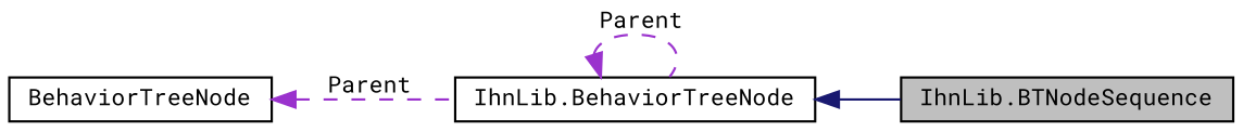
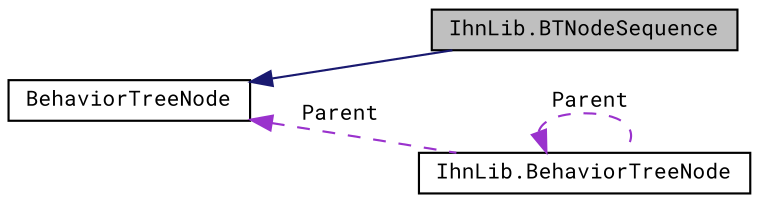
  digraph {
    fontname="Roboto Mono"
    rankdir=LR
    node [color=black fillcolor=white fontname="Roboto Mono" fontsize=10 shape=record style=filled]
    edge [color=darkorchid3 dir=back fontname="Roboto Mono" fontsize=10 labelfontname=Helvetica labelfontsize=10 style=dashed]
    n1 [fillcolor=grey75 fontcolor=black height=0.2 label="IhnLib.BTNodeSequence" width=0.4]
    n2 [height=0.2 label=BehaviorTreeNode width=0.4]
    n3 [height=0.2 label="IhnLib.BehaviorTreeNode" width=0.4]
-   n3 -> n1 [color=midnightblue style=solid]
+   n2 -> n1 [color=midnightblue style=solid]
    n2 -> n3 [label=" Parent"]
    n3 -> n3 [label=" Parent"]
  }
